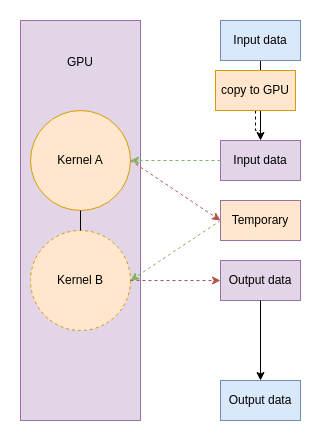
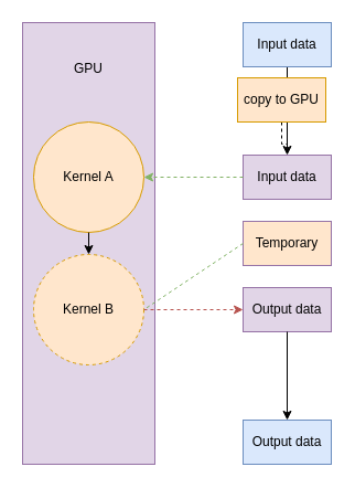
  <mxCell id="0" />
  <mxCell id="1" parent="0" />
  <mxCell id="2" value="GPU&lt;br&gt;&lt;br&gt;&lt;br&gt;&lt;br&gt;&lt;br&gt;&lt;br&gt;&lt;br&gt;&lt;br&gt;&lt;br&gt;&lt;br&gt;&lt;br&gt;&lt;br&gt;&lt;br&gt;&lt;br&gt;&lt;br&gt;&lt;br&gt;&lt;br&gt;&lt;br&gt;&lt;br&gt;&lt;br&gt;&lt;br&gt;&lt;br&gt;&lt;br&gt;" style="rounded=0;whiteSpace=wrap;html=1;fillColor=#e1d5e7;strokeColor=#9673a6;" parent="1" vertex="1"><mxGeometry x="20" y="20" width="120" height="400" as="geometry" /></mxCell>
  <mxCell id="3" value="Kernel A" style="ellipse;whiteSpace=wrap;html=1;fillColor=#ffe6cc;strokeColor=#d79b00;" parent="1" vertex="1"><mxGeometry x="30" y="110" width="100" height="100" as="geometry" /></mxCell>
  <mxCell id="4" value="Kernel B" style="ellipse;whiteSpace=wrap;html=1;fillColor=#ffe6cc;strokeColor=#d79b00;dashed=1;" parent="1" vertex="1"><mxGeometry x="30" y="230" width="100" height="100" as="geometry" /></mxCell>
  <mxCell id="5" value="Input data" style="rounded=0;whiteSpace=wrap;html=1;fillColor=#e1d5e7;strokeColor=#9673a6;" parent="1" vertex="1"><mxGeometry x="220" y="140" width="80" height="40" as="geometry" /></mxCell>
- <mxCell id="6" value="" style="endArrow=none;html=1;exitX=0.5;exitY=1;exitDx=0;exitDy=0;" parent="1" source="3" target="4" edge="1"><mxGeometry width="50" height="50" relative="1" as="geometry"><mxPoint x="370" y="410" as="sourcePoint" /><mxPoint x="420" y="360" as="targetPoint" /></mxGeometry></mxCell>
- <mxCell id="7" value="" style="endArrow=classic;html=1;fillColor=#f8cecc;strokeColor=#b85450;dashed=1;entryX=0;entryY=0.5;entryDx=0;entryDy=0;exitX=1;exitY=0.5;exitDx=0;exitDy=0;" parent="1" source="3" target="13" edge="1"><mxGeometry width="50" height="50" relative="1" as="geometry"><mxPoint x="150" y="170" as="sourcePoint" /><mxPoint x="200" y="230" as="targetPoint" /></mxGeometry></mxCell>
+ <mxCell id="6" value="" style="endArrow=classic;html=1;exitX=0.5;exitY=1;exitDx=0;exitDy=0;" parent="1" source="3" target="4" edge="1"><mxGeometry width="50" height="50" relative="1" as="geometry"><mxPoint x="370" y="410" as="sourcePoint" /><mxPoint x="420" y="360" as="targetPoint" /></mxGeometry></mxCell>
  <mxCell id="8" value="" style="endArrow=classic;html=1;exitX=0;exitY=0.5;exitDx=0;exitDy=0;entryX=1;entryY=0.5;entryDx=0;entryDy=0;fillColor=#d5e8d4;strokeColor=#82b366;dashed=1;" parent="1" source="5" target="3" edge="1"><mxGeometry width="50" height="50" relative="1" as="geometry"><mxPoint x="140" y="270" as="sourcePoint" /><mxPoint x="307.04" y="351.04" as="targetPoint" /></mxGeometry></mxCell>
  <mxCell id="9" value="" style="endArrow=classic;html=1;entryX=0.5;entryY=0;entryDx=0;entryDy=0;endFill=1;startArrow=none;startFill=0;exitX=0.5;exitY=1;exitDx=0;exitDy=0;" parent="1" source="12" target="5" edge="1"><mxGeometry width="50" height="50" relative="1" as="geometry"><mxPoint x="400" y="80" as="sourcePoint" /><mxPoint x="259.5" y="150" as="targetPoint" /></mxGeometry></mxCell>
  <mxCell id="10" value="" style="edgeStyle=orthogonalEdgeStyle;rounded=0;orthogonalLoop=1;jettySize=auto;html=1;dashed=1;endArrow=none;endFill=0;" parent="1" source="11" target="5" edge="1"><mxGeometry relative="1" as="geometry" /></mxCell>
  <mxCell id="11" value="copy to GPU" style="text;html=1;strokeColor=#d79b00;fillColor=#ffe6cc;align=center;verticalAlign=middle;whiteSpace=wrap;rounded=0;" parent="1" vertex="1"><mxGeometry x="215" y="70" width="80" height="40" as="geometry" /></mxCell>
  <mxCell id="12" value="Input data" style="rounded=0;whiteSpace=wrap;html=1;fillColor=#dae8fc;strokeColor=#6c8ebf;" parent="1" vertex="1"><mxGeometry x="220" y="20" width="80" height="40" as="geometry" /></mxCell>
  <mxCell id="13" value="Temporary" style="rounded=0;whiteSpace=wrap;html=1;fillColor=#ffe6cc;strokeColor=#9673a6;" vertex="1" parent="1"><mxGeometry x="220" y="200" width="80" height="40" as="geometry" /></mxCell>
  <mxCell id="14" value="Output data" style="rounded=0;whiteSpace=wrap;html=1;fillColor=#e1d5e7;strokeColor=#9673a6;" vertex="1" parent="1"><mxGeometry x="220" y="260" width="80" height="40" as="geometry" /></mxCell>
  <mxCell id="15" value="" style="endArrow=classic;html=1;exitX=0.5;exitY=1;exitDx=0;exitDy=0;entryX=0.5;entryY=0;entryDx=0;entryDy=0;" edge="1" parent="1" source="14" target="16"><mxGeometry width="50" height="50" relative="1" as="geometry"><mxPoint x="340" y="240" as="sourcePoint" /><mxPoint x="260" y="420" as="targetPoint" /></mxGeometry></mxCell>
  <mxCell id="16" value="Output data" style="rounded=0;whiteSpace=wrap;html=1;fillColor=#dae8fc;strokeColor=#6c8ebf;" vertex="1" parent="1"><mxGeometry x="220" y="380" width="80" height="40" as="geometry" /></mxCell>
- <mxCell id="17" value="" style="endArrow=classic;html=1;exitX=0;exitY=0.5;exitDx=0;exitDy=0;entryX=1;entryY=0.5;entryDx=0;entryDy=0;fillColor=#d5e8d4;strokeColor=#82b366;dashed=1;" edge="1" parent="1" source="13" target="4"><mxGeometry width="50" height="50" relative="1" as="geometry"><mxPoint x="230" y="170" as="sourcePoint" /><mxPoint x="140" y="160" as="targetPoint" /></mxGeometry></mxCell>
+ <mxCell id="17" value="" style="endArrow=none;html=1;exitX=0;exitY=0.5;exitDx=0;exitDy=0;entryX=1;entryY=0.5;entryDx=0;entryDy=0;fillColor=#d5e8d4;strokeColor=#82b366;dashed=1;" edge="1" parent="1" source="13" target="4"><mxGeometry width="50" height="50" relative="1" as="geometry"><mxPoint x="230" y="170" as="sourcePoint" /><mxPoint x="140" y="160" as="targetPoint" /></mxGeometry></mxCell>
  <mxCell id="18" value="" style="endArrow=classic;html=1;fillColor=#f8cecc;strokeColor=#b85450;dashed=1;entryX=0;entryY=0.5;entryDx=0;entryDy=0;exitX=1;exitY=0.5;exitDx=0;exitDy=0;" edge="1" parent="1" source="4" target="14"><mxGeometry width="50" height="50" relative="1" as="geometry"><mxPoint x="140" y="160" as="sourcePoint" /><mxPoint x="230" y="230" as="targetPoint" /></mxGeometry></mxCell>
